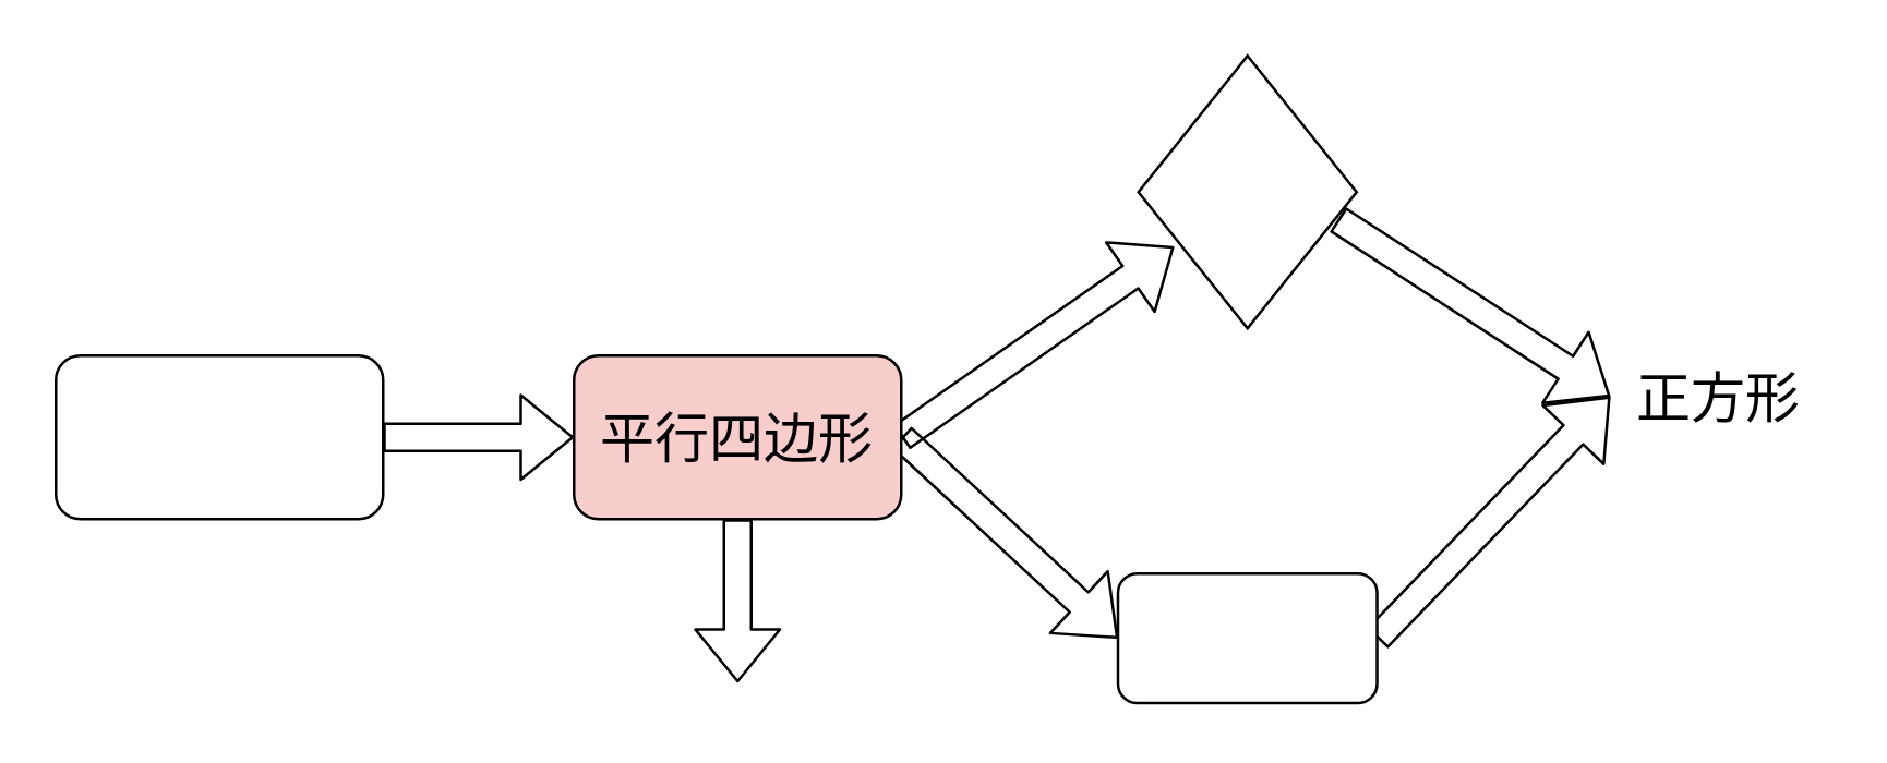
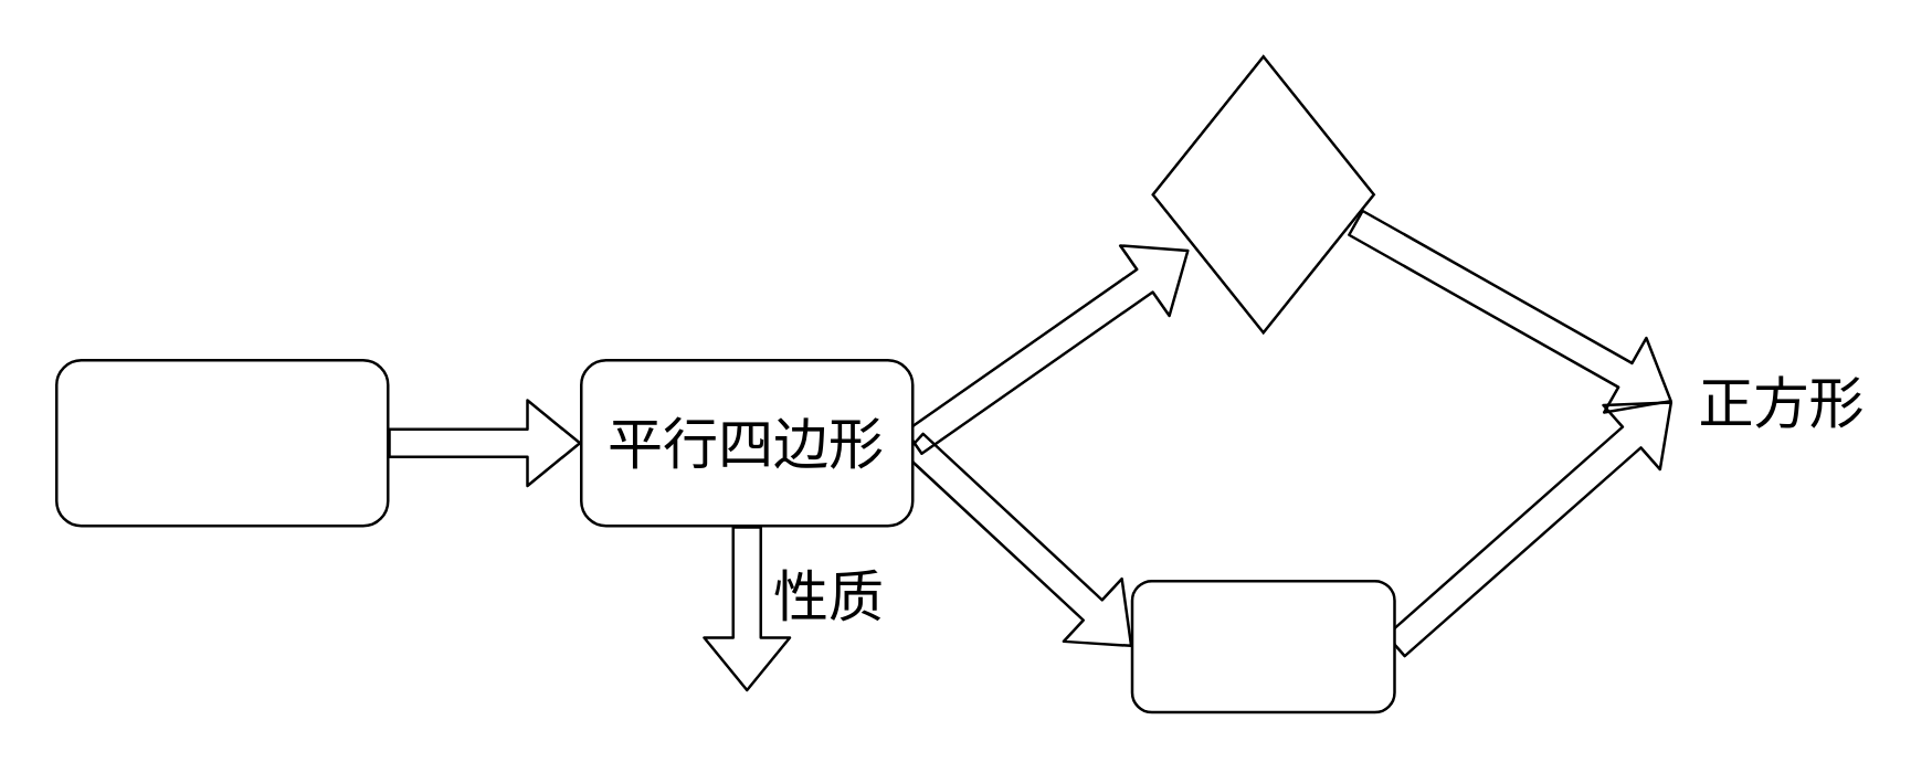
  <mxCell id="0" />
  <mxCell id="1" parent="0" />
  <mxCell id="2" style="edgeStyle=none;rounded=1;orthogonalLoop=1;jettySize=auto;html=1;exitX=1;exitY=0.5;exitDx=0;exitDy=0;fontSize=20;startArrow=none;startFill=0;endArrow=classic;endFill=1;labelBackgroundColor=none;fontColor=default;shape=flexArrow;" edge="1" parent="1" source="3"><mxGeometry relative="1" as="geometry"><mxPoint x="210" y="160" as="targetPoint" /></mxGeometry></mxCell>
  <mxCell id="3" value="" style="rounded=1;whiteSpace=wrap;html=1;fontSize=20;labelBackgroundColor=none;" vertex="1" parent="1"><mxGeometry x="20" y="130" width="120" height="60" as="geometry" /></mxCell>
  <mxCell id="4" value="" style="edgeStyle=none;rounded=1;orthogonalLoop=1;jettySize=auto;html=1;exitX=0.5;exitY=1;exitDx=0;exitDy=0;fontSize=20;startArrow=none;startFill=0;endArrow=classic;endFill=1;labelBackgroundColor=none;fontColor=default;shape=flexArrow;" edge="1" parent="1" source="7"><mxGeometry relative="1" as="geometry"><mxPoint x="270" y="250" as="targetPoint" /></mxGeometry></mxCell>
  <mxCell id="5" style="edgeStyle=none;rounded=1;orthogonalLoop=1;jettySize=auto;html=1;exitX=1;exitY=0.5;exitDx=0;exitDy=0;fontSize=20;startArrow=none;startFill=0;endArrow=classic;endFill=1;entryX=0.163;entryY=0.7;entryDx=0;entryDy=0;labelBackgroundColor=none;fontColor=default;shape=flexArrow;entryPerimeter=0;" edge="1" parent="1" source="7" target="9"><mxGeometry relative="1" as="geometry"><mxPoint x="500" y="80" as="targetPoint" /></mxGeometry></mxCell>
  <mxCell id="6" style="edgeStyle=none;rounded=1;orthogonalLoop=1;jettySize=auto;html=1;entryX=0;entryY=0.5;entryDx=0;entryDy=0;fontSize=20;startArrow=none;startFill=0;endArrow=classic;endFill=1;exitX=1;exitY=0.5;exitDx=0;exitDy=0;labelBackgroundColor=none;fontColor=default;shape=flexArrow;" edge="1" parent="1" source="7" target="11"><mxGeometry relative="1" as="geometry" /></mxCell>
- <mxCell id="7" value="平行四边形" style="rounded=1;whiteSpace=wrap;html=1;fontSize=20;labelBackgroundColor=none;fillColor=#f8cecc;" vertex="1" parent="1"><mxGeometry x="210" y="130" width="120" height="60" as="geometry" /></mxCell>
+ <mxCell id="7" value="平行四边形" style="rounded=1;whiteSpace=wrap;html=1;fontSize=20;labelBackgroundColor=none;" vertex="1" parent="1"><mxGeometry x="210" y="130" width="120" height="60" as="geometry" /></mxCell>
  <mxCell id="8" style="edgeStyle=none;rounded=1;orthogonalLoop=1;jettySize=auto;html=1;entryX=0;entryY=0.5;entryDx=0;entryDy=0;fontSize=20;startArrow=none;startFill=0;endArrow=classic;endFill=1;labelBackgroundColor=none;fontColor=default;shape=flexArrow;exitX=0.913;exitY=0.6;exitDx=0;exitDy=0;exitPerimeter=0;" edge="1" parent="1" source="9" target="12"><mxGeometry relative="1" as="geometry" /></mxCell>
  <mxCell id="9" value="" style="rhombus;whiteSpace=wrap;html=1;fontSize=20;direction=east;rounded=0;labelBackgroundColor=none;" vertex="1" parent="1"><mxGeometry x="417" y="20" width="80" height="100" as="geometry" /></mxCell>
  <mxCell id="10" style="edgeStyle=none;rounded=1;orthogonalLoop=1;jettySize=auto;html=1;entryX=0;entryY=0.5;entryDx=0;entryDy=0;fontSize=20;startArrow=none;startFill=0;endArrow=classic;endFill=1;exitX=1;exitY=0.5;exitDx=0;exitDy=0;labelBackgroundColor=none;fontColor=default;shape=flexArrow;" edge="1" parent="1" source="11" target="12"><mxGeometry relative="1" as="geometry" /></mxCell>
  <mxCell id="11" value="" style="rounded=1;whiteSpace=wrap;html=1;fontSize=20;labelBackgroundColor=none;" vertex="1" parent="1"><mxGeometry x="409.5" y="210" width="95" height="47.5" as="geometry" /></mxCell>
- <mxCell id="12" value="正方形" style="text;html=1;strokeColor=none;fillColor=none;align=center;verticalAlign=middle;whiteSpace=wrap;rounded=1;fontSize=20;labelBackgroundColor=none;" vertex="1" parent="1"><mxGeometry x="590" y="130" width="80" height="30" as="geometry" /></mxCell>
+ <mxCell id="12" value="正方形" style="text;html=1;strokeColor=none;fillColor=none;align=center;verticalAlign=middle;whiteSpace=wrap;rounded=1;fontSize=20;labelBackgroundColor=none;" vertex="1" parent="1"><mxGeometry x="605" y="130" width="80" height="30" as="geometry" /></mxCell>
+ <mxCell id="13" value="性质" style="text;html=1;strokeColor=none;fillColor=none;align=center;verticalAlign=middle;whiteSpace=wrap;rounded=0;fontSize=20;" vertex="1" parent="1"><mxGeometry x="270" y="200" width="60" height="30" as="geometry" /></mxCell>
